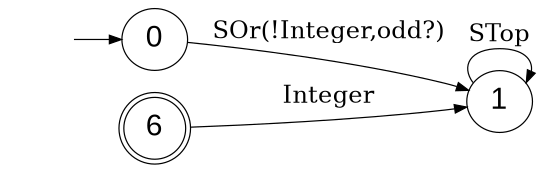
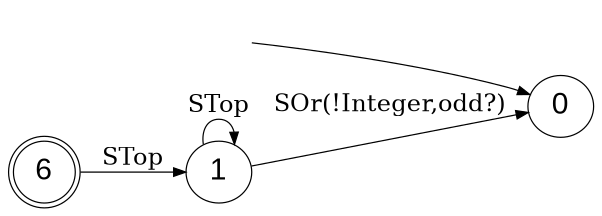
  digraph {
    fontname=courier
    labeljust=l
    nojustify=true
    rankdir=LR
    node [fontname=Arial fontsize=25]
    edge [fontsize=20]
    I0 [style=invis width=0]
    n2 [label=0]
    n3 [label=1]
    n4 [label=6 shape=doublecircle]
    I0 -> n2
-   n2 -> n3 [label="SOr(!Integer,odd?)"]
+   n3 -> n2 [label="SOr(!Integer,odd?)"]
    n3 -> n3 [label=STop]
-   n4 -> n3 [label=Integer]
+   n4 -> n3 [label=STop]
  }
